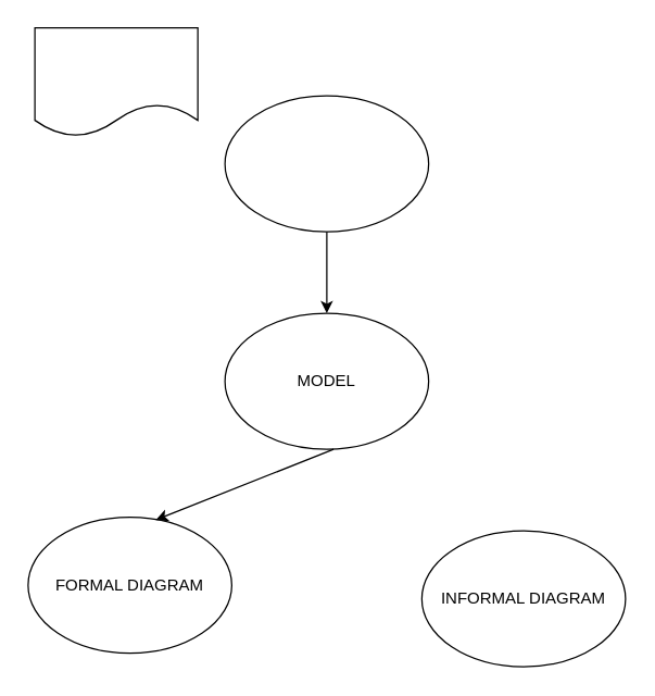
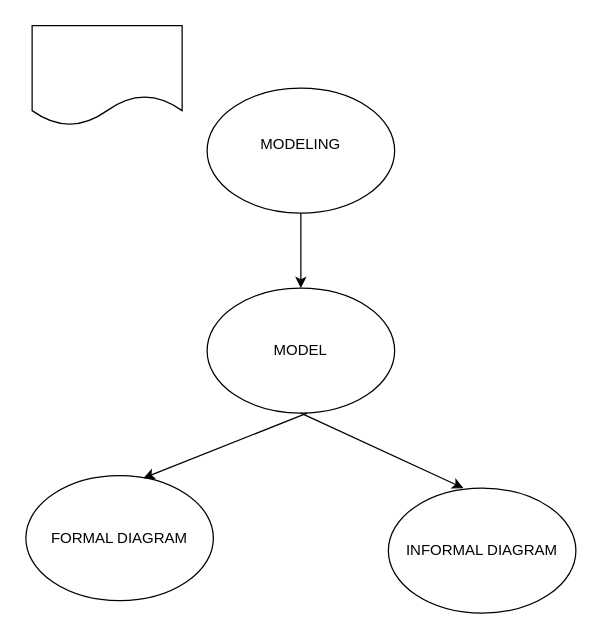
  <mxCell id="0" />
  <mxCell id="1" parent="0" />
  <mxCell id="2" value="" style="ellipse;whiteSpace=wrap;html=1;" parent="1" vertex="1"><mxGeometry x="165" y="70" width="150" height="100" as="geometry" /></mxCell>
  <mxCell id="3" value="MODEL" style="ellipse;whiteSpace=wrap;html=1;" parent="1" vertex="1"><mxGeometry x="165" y="230" width="150" height="100" as="geometry" /></mxCell>
  <mxCell id="4" value="FORMAL DIAGRAM" style="ellipse;whiteSpace=wrap;html=1;" parent="1" vertex="1"><mxGeometry x="20" y="380" width="150" height="100" as="geometry" /></mxCell>
  <mxCell id="5" value="INFORMAL DIAGRAM&lt;br&gt;" style="ellipse;whiteSpace=wrap;html=1;" parent="1" vertex="1"><mxGeometry x="310" y="390" width="150" height="100" as="geometry" /></mxCell>
+ <mxCell id="6" value="MODELING" style="text;html=1;strokeColor=none;fillColor=none;align=center;verticalAlign=middle;whiteSpace=wrap;rounded=0;" parent="1" vertex="1"><mxGeometry x="210" y="100" width="60" height="30" as="geometry" /></mxCell>
  <mxCell id="7" value="" style="endArrow=classic;html=1;rounded=0;exitX=0.5;exitY=1;exitDx=0;exitDy=0;" parent="1" source="2" target="3" edge="1"><mxGeometry width="50" height="50" relative="1" as="geometry"><mxPoint x="355" y="420" as="sourcePoint" /><mxPoint x="405" y="250" as="targetPoint" /></mxGeometry></mxCell>
+ <mxCell id="8" value="" style="endArrow=classic;html=1;rounded=0;exitX=0.5;exitY=1;exitDx=0;exitDy=0;entryX=0.4;entryY=0;entryDx=0;entryDy=0;entryPerimeter=0;" parent="1" source="3" target="5" edge="1"><mxGeometry width="50" height="50" relative="1" as="geometry"><mxPoint x="355" y="420" as="sourcePoint" /><mxPoint x="355" y="370" as="targetPoint" /></mxGeometry></mxCell>
  <mxCell id="9" value="" style="endArrow=classic;html=1;rounded=0;entryX=0.627;entryY=0.02;entryDx=0;entryDy=0;entryPerimeter=0;" parent="1" target="4" edge="1"><mxGeometry width="50" height="50" relative="1" as="geometry"><mxPoint x="245" y="330" as="sourcePoint" /><mxPoint x="405" y="370" as="targetPoint" /></mxGeometry></mxCell>
  <mxCell id="10" value="" style="shape=document;whiteSpace=wrap;html=1;boundedLbl=1;" vertex="1" parent="1"><mxGeometry x="25" y="20" width="120" height="80" as="geometry" /></mxCell>
